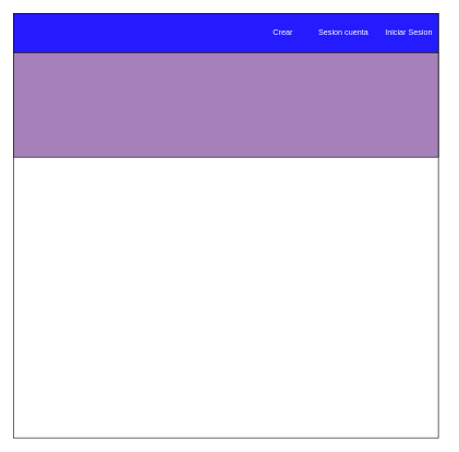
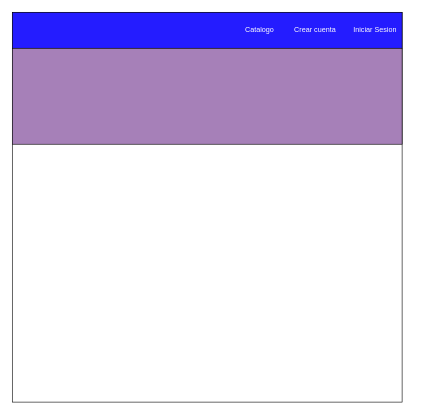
  <mxCell id="0" />
  <mxCell id="1" parent="0" />
  <mxCell id="2" value="" style="whiteSpace=wrap;html=1;aspect=fixed;" vertex="1" parent="1"><mxGeometry x="20" y="20" width="650" height="650" as="geometry" /></mxCell>
  <mxCell id="3" value="" style="rounded=0;whiteSpace=wrap;html=1;fillColor=#241CFF;" vertex="1" parent="1"><mxGeometry x="20" y="20" width="650" height="60" as="geometry" /></mxCell>
- <mxCell id="4" value="&lt;font color=&quot;#ffffff&quot;&gt;Crear&lt;/font&gt;" style="text;html=1;strokeColor=none;fillColor=none;align=center;verticalAlign=middle;whiteSpace=wrap;rounded=0;" vertex="1" parent="1"><mxGeometry x="385" y="35" width="95" height="30" as="geometry" /></mxCell>
- <mxCell id="5" value="&lt;font color=&quot;#ffffff&quot;&gt;Sesion cuenta&lt;/font&gt;" style="text;html=1;strokeColor=none;fillColor=none;align=center;verticalAlign=middle;whiteSpace=wrap;rounded=0;" vertex="1" parent="1"><mxGeometry x="470" y="35" width="110" height="30" as="geometry" /></mxCell>
+ <mxCell id="4" value="&lt;font color=&quot;#ffffff&quot;&gt;Catalogo&lt;/font&gt;" style="text;html=1;strokeColor=none;fillColor=none;align=center;verticalAlign=middle;whiteSpace=wrap;rounded=0;" vertex="1" parent="1"><mxGeometry x="385" y="35" width="95" height="30" as="geometry" /></mxCell>
+ <mxCell id="5" value="&lt;font color=&quot;#ffffff&quot;&gt;Crear cuenta&lt;/font&gt;" style="text;html=1;strokeColor=none;fillColor=none;align=center;verticalAlign=middle;whiteSpace=wrap;rounded=0;" vertex="1" parent="1"><mxGeometry x="470" y="35" width="110" height="30" as="geometry" /></mxCell>
  <mxCell id="6" value="&lt;font color=&quot;#ffffff&quot;&gt;Iniciar Sesion&lt;/font&gt;" style="text;html=1;strokeColor=none;fillColor=none;align=center;verticalAlign=middle;whiteSpace=wrap;rounded=0;" vertex="1" parent="1"><mxGeometry x="570" y="35" width="110" height="30" as="geometry" /></mxCell>
  <mxCell id="7" value="" style="rounded=0;whiteSpace=wrap;html=1;labelBackgroundColor=none;fontColor=#FFFFFF;fillColor=#A680B8;" vertex="1" parent="1"><mxGeometry x="20" y="80" width="650" height="160" as="geometry" /></mxCell>
